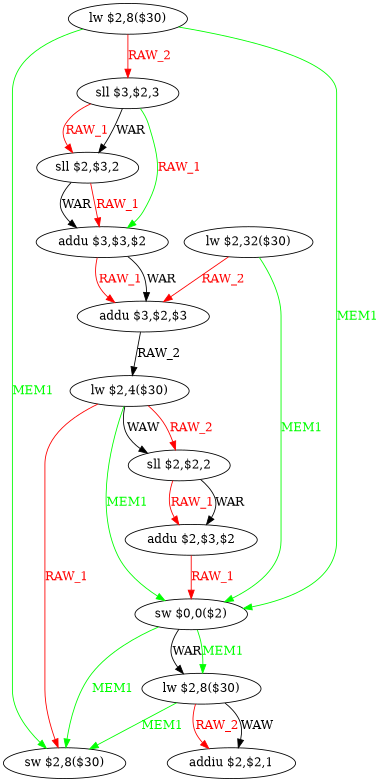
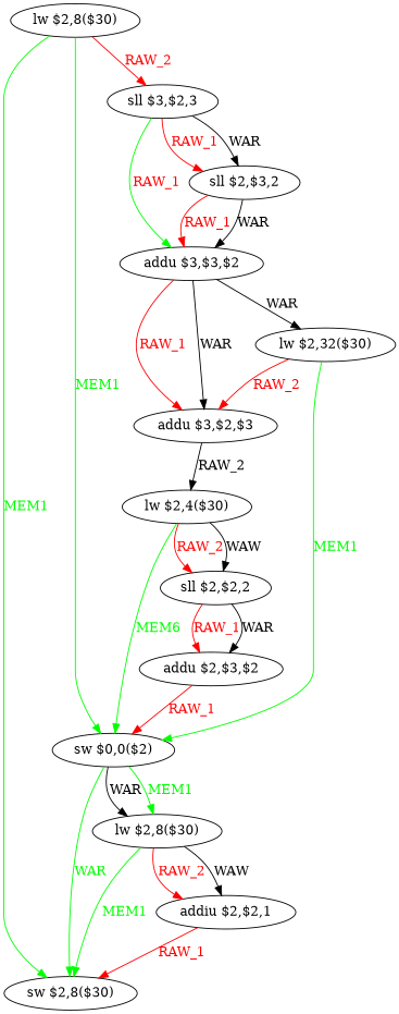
  digraph {
    node [shape=ellipse]
    edge [color=red fontcolor=red]
    n1 [label="lw $2,8($30)"]
    n2 [label="sw $2,8($30)"]
    n3 [label="sw $0,0($2)"]
    n4 [label="sll $3,$2,3"]
    n5 [label="lw $2,8($30)"]
    n6 [label="addu $3,$3,$2"]
    n7 [label="sll $2,$3,2"]
    n8 [label="addiu $2,$2,1"]
    n9 [label="addu $3,$2,$3"]
    n10 [label="lw $2,32($30)"]
    n11 [label="lw $2,4($30)"]
    n12 [label="addu $2,$3,$2"]
    n13 [label="sll $2,$2,2"]
    n1 -> n2 [color=green fontcolor=green label=MEM1]
    n1 -> n3 [color=green fontcolor=green label=MEM1]
    n1 -> n4 [label=RAW_2]
-   n3 -> n2 [color=green fontcolor=green label=MEM1]
+   n3 -> n2 [color=green fontcolor=green label=WAR]
    n3 -> n5 [label=WAR color="" fontcolor=""]
    n3 -> n5 [color=green fontcolor=green label=MEM1]
    n4 -> n6 [color=green label=RAW_1]
    n4 -> n7 [label=RAW_1]
    n4 -> n7 [label=WAR color="" fontcolor=""]
    n5 -> n2 [color=green fontcolor=green label=MEM1]
    n5 -> n8 [label=RAW_2]
    n5 -> n8 [label=WAW color="" fontcolor=""]
    n6 -> n9 [label=RAW_1]
    n6 -> n9 [label=WAR color="" fontcolor=""]
+   n6 -> n10 [label=WAR color="" fontcolor=""]
    n7 -> n6 [label=RAW_1]
    n7 -> n6 [label=WAR color="" fontcolor=""]
-   n11 -> n2 [label=RAW_1]
+   n8 -> n2 [label=RAW_1]
    n9 -> n11 [label=RAW_2 color="" fontcolor=""]
    n10 -> n3 [color=green fontcolor=green label=MEM1]
    n10 -> n9 [label=RAW_2]
-   n11 -> n3 [color=green fontcolor=green label=MEM1]
+   n11 -> n3 [color=green fontcolor=green label=MEM6]
    n11 -> n13 [label=RAW_2]
    n11 -> n13 [label=WAW color="" fontcolor=""]
    n12 -> n3 [label=RAW_1]
    n13 -> n12 [label=RAW_1]
    n13 -> n12 [label=WAR color="" fontcolor=""]
  }
